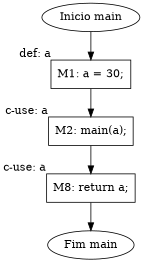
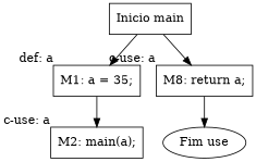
  digraph {
    rankdir=TB
    node [shape=box]
-   n1 [label="Inicio main" shape=ellipse]
-   n2 [label="M1: a = 30;" xlabel="def: a"]
+   n1 [label="Inicio main"]
+   n2 [label="M1: a = 35;" xlabel="def: a"]
    n3 [label="M2: main(a);" xlabel="c-use: a"]
-   n4 [label="Fim main" shape=ellipse]
+   n4 [label="Fim use" shape=ellipse]
    n5 [label="M8: return a;" xlabel="c-use: a"]
    n1 -> n2
    n2 -> n3
-   n3 -> n5
+   n1 -> n5
    n5 -> n4
  }
